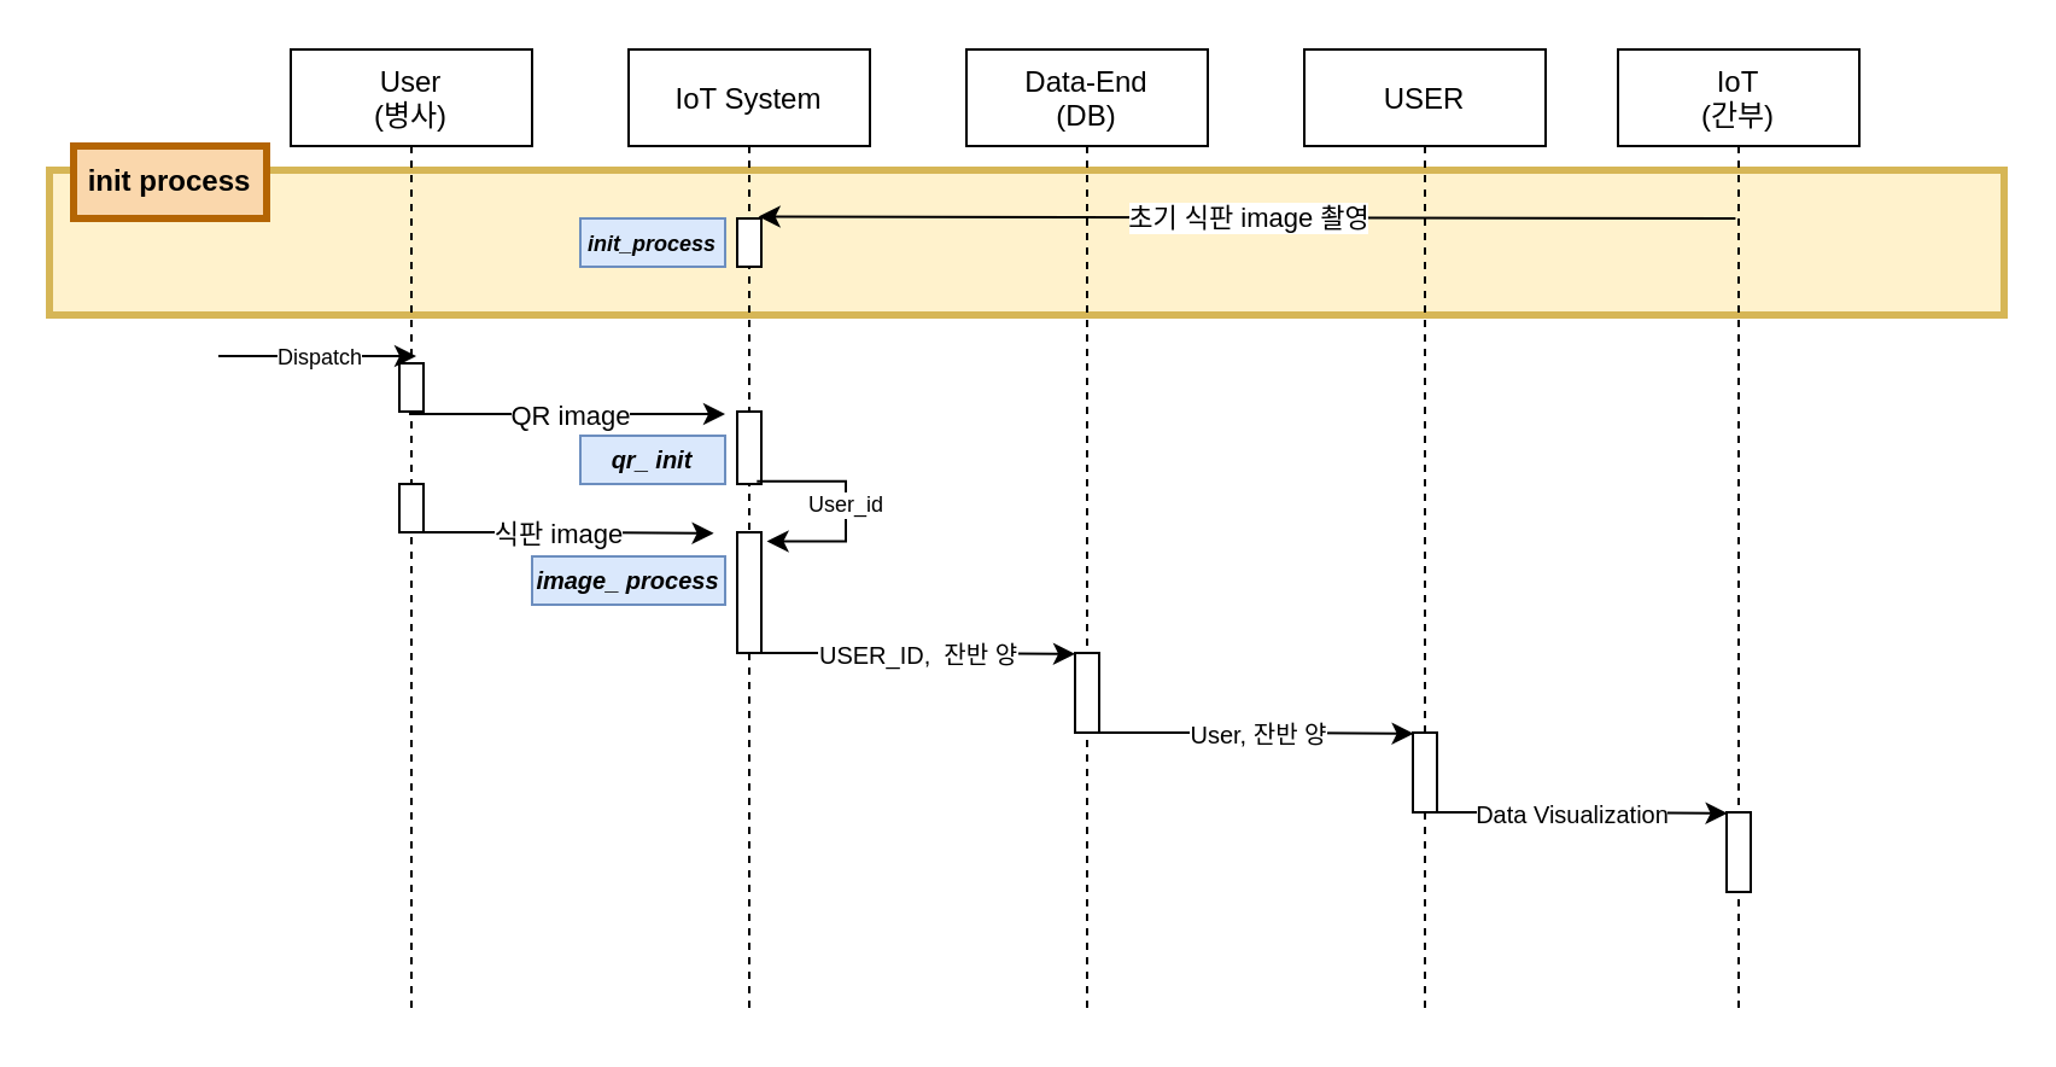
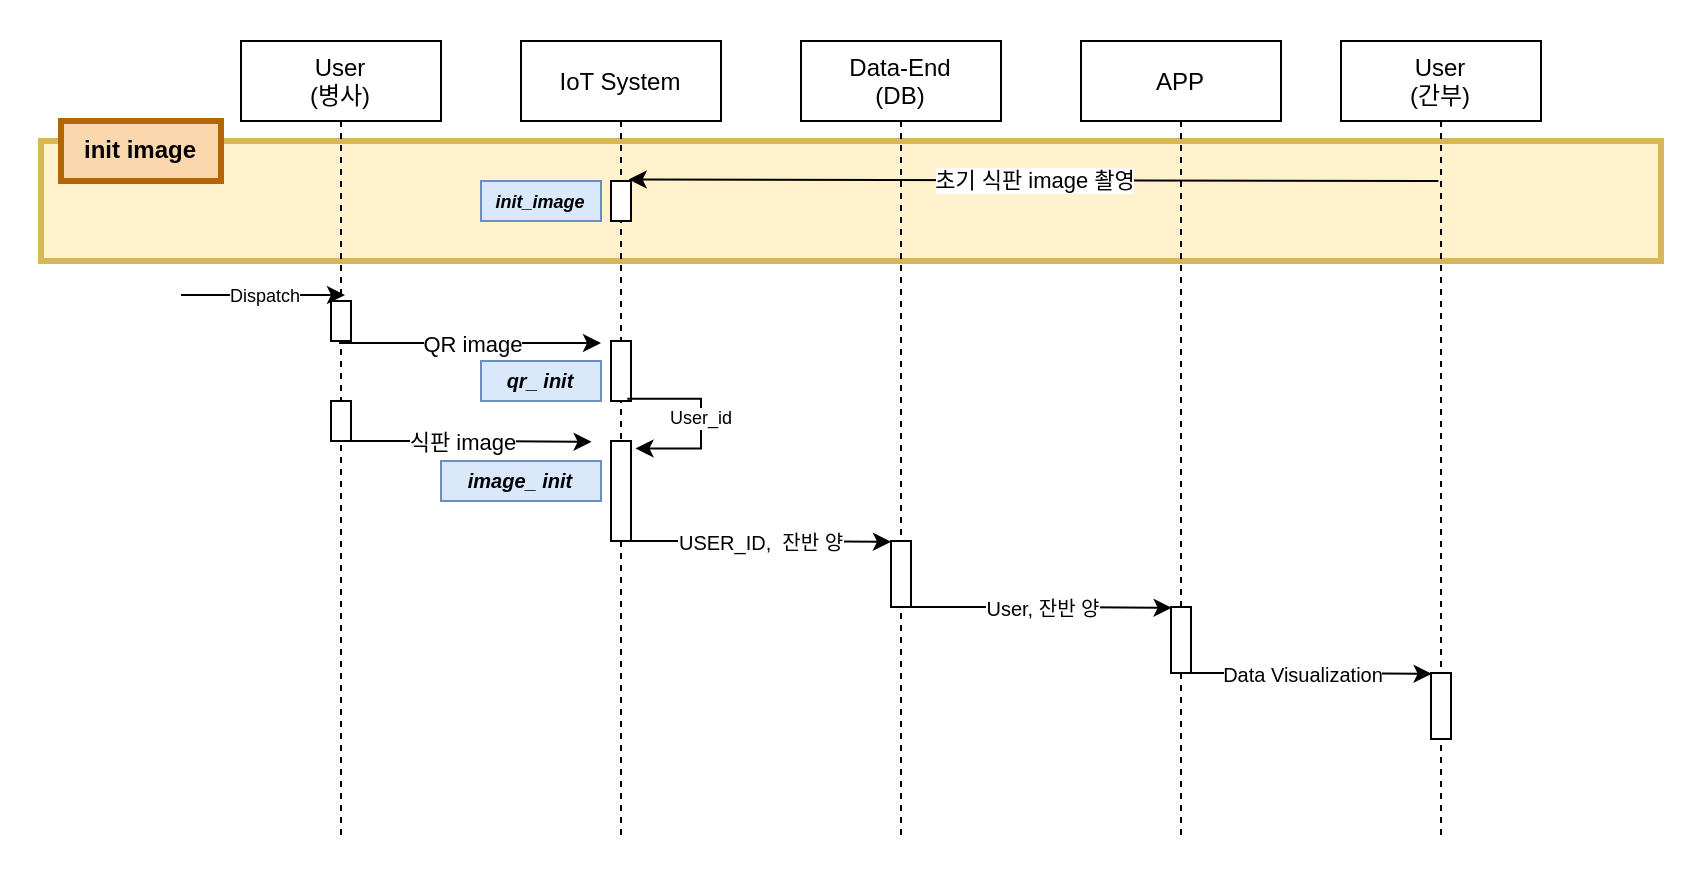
  <mxCell id="0" />
  <mxCell id="1" parent="0" />
  <mxCell id="2" value="" style="rounded=0;whiteSpace=wrap;html=1;fillColor=#fff2cc;strokeColor=#d6b656;strokeWidth=3;" vertex="1" parent="1"><mxGeometry x="20" y="70" width="810" height="60" as="geometry" /></mxCell>
  <mxCell id="3" value="User&#10;(병사)" style="shape=umlLifeline;perimeter=lifelinePerimeter;container=1;collapsible=0;recursiveResize=0;rounded=0;shadow=0;strokeWidth=1;" parent="1" vertex="1"><mxGeometry x="120" y="20" width="100" height="400" as="geometry" /></mxCell>
  <mxCell id="4" value="" style="points=[];perimeter=orthogonalPerimeter;rounded=0;shadow=0;strokeWidth=1;" parent="3" vertex="1"><mxGeometry x="45" y="130" width="10" height="20" as="geometry" /></mxCell>
  <mxCell id="5" value="" style="endArrow=classic;html=1;rounded=0;edgeStyle=orthogonalEdgeStyle;exitX=0.497;exitY=0.502;exitDx=0;exitDy=0;exitPerimeter=0;" edge="1" parent="3"><mxGeometry relative="1" as="geometry"><mxPoint x="45.0" y="200.0" as="sourcePoint" /><mxPoint x="175.3" y="200.4" as="targetPoint" /><Array as="points"><mxPoint x="115.3" y="200.4" /><mxPoint x="183.3" y="200.4" /></Array></mxGeometry></mxCell>
  <mxCell id="6" value="식판 image" style="edgeLabel;resizable=0;html=1;align=center;verticalAlign=middle;" connectable="0" vertex="1" parent="5"><mxGeometry relative="1" as="geometry" /></mxCell>
  <mxCell id="7" value="" style="points=[];perimeter=orthogonalPerimeter;rounded=0;shadow=0;strokeWidth=1;" vertex="1" parent="3"><mxGeometry x="45" y="180" width="10" height="20" as="geometry" /></mxCell>
  <mxCell id="8" value="IoT System" style="shape=umlLifeline;perimeter=lifelinePerimeter;container=1;collapsible=0;recursiveResize=0;rounded=0;shadow=0;strokeWidth=1;" vertex="1" parent="1"><mxGeometry x="260" y="20" width="100" height="400" as="geometry" /></mxCell>
  <mxCell id="9" value="" style="points=[];perimeter=orthogonalPerimeter;rounded=0;shadow=0;strokeWidth=1;" vertex="1" parent="8"><mxGeometry x="45" y="70" width="10" height="20" as="geometry" /></mxCell>
  <mxCell id="10" value="" style="points=[];perimeter=orthogonalPerimeter;rounded=0;shadow=0;strokeWidth=1;" vertex="1" parent="8"><mxGeometry x="45" y="150" width="10" height="30" as="geometry" /></mxCell>
  <mxCell id="11" value="&lt;font size=&quot;1&quot;&gt;&lt;b&gt;&lt;i&gt;qr_ init&lt;/i&gt;&lt;/b&gt;&lt;/font&gt;" style="text;html=1;strokeColor=#6c8ebf;fillColor=#dae8fc;align=center;verticalAlign=middle;whiteSpace=wrap;rounded=0;" vertex="1" parent="8"><mxGeometry x="-20" y="160" width="60" height="20" as="geometry" /></mxCell>
- <mxCell id="12" value="&lt;font size=&quot;1&quot;&gt;&lt;b&gt;&lt;i&gt;image_ process&lt;/i&gt;&lt;/b&gt;&lt;/font&gt;" style="text;html=1;strokeColor=#6c8ebf;fillColor=#dae8fc;align=center;verticalAlign=middle;whiteSpace=wrap;rounded=0;" vertex="1" parent="8"><mxGeometry x="-40" y="210" width="80" height="20" as="geometry" /></mxCell>
+ <mxCell id="12" value="&lt;font size=&quot;1&quot;&gt;&lt;b&gt;&lt;i&gt;image_ init&lt;/i&gt;&lt;/b&gt;&lt;/font&gt;" style="text;html=1;strokeColor=#6c8ebf;fillColor=#dae8fc;align=center;verticalAlign=middle;whiteSpace=wrap;rounded=0;" vertex="1" parent="8"><mxGeometry x="-40" y="210" width="80" height="20" as="geometry" /></mxCell>
  <mxCell id="13" value="" style="points=[];perimeter=orthogonalPerimeter;rounded=0;shadow=0;strokeWidth=1;" vertex="1" parent="8"><mxGeometry x="45" y="200" width="10" height="50" as="geometry" /></mxCell>
  <mxCell id="14" value="User_id" style="endArrow=classic;html=1;rounded=0;fontSize=9;edgeStyle=orthogonalEdgeStyle;exitX=0.814;exitY=0.963;exitDx=0;exitDy=0;exitPerimeter=0;entryX=1.228;entryY=0.074;entryDx=0;entryDy=0;entryPerimeter=0;" edge="1" parent="8" source="10" target="13"><mxGeometry width="50" height="50" relative="1" as="geometry"><mxPoint x="120" y="190" as="sourcePoint" /><mxPoint x="130" y="200" as="targetPoint" /><Array as="points"><mxPoint x="90" y="179" /><mxPoint x="90" y="204" /></Array></mxGeometry></mxCell>
- <mxCell id="15" value="USER" style="shape=umlLifeline;perimeter=lifelinePerimeter;container=1;collapsible=0;recursiveResize=0;rounded=0;shadow=0;strokeWidth=1;" vertex="1" parent="1"><mxGeometry x="540" y="20" width="100" height="400" as="geometry" /></mxCell>
+ <mxCell id="15" value="APP" style="shape=umlLifeline;perimeter=lifelinePerimeter;container=1;collapsible=0;recursiveResize=0;rounded=0;shadow=0;strokeWidth=1;" vertex="1" parent="1"><mxGeometry x="540" y="20" width="100" height="400" as="geometry" /></mxCell>
  <mxCell id="16" value="" style="points=[];perimeter=orthogonalPerimeter;rounded=0;shadow=0;strokeWidth=1;" vertex="1" parent="15"><mxGeometry x="45" y="283" width="10" height="33" as="geometry" /></mxCell>
  <mxCell id="17" value="" style="endArrow=classic;html=1;rounded=0;edgeStyle=orthogonalEdgeStyle;exitX=0.497;exitY=0.502;exitDx=0;exitDy=0;exitPerimeter=0;" edge="1" parent="15"><mxGeometry relative="1" as="geometry"><mxPoint x="45" y="316.0" as="sourcePoint" /><mxPoint x="175.3" y="316.4" as="targetPoint" /><Array as="points"><mxPoint x="115.3" y="316.4" /><mxPoint x="183.3" y="316.4" /></Array></mxGeometry></mxCell>
  <mxCell id="18" value="&lt;span style=&quot;font-size: 10px&quot;&gt;Data Visualization&lt;/span&gt;" style="edgeLabel;resizable=0;html=1;align=center;verticalAlign=middle;" connectable="0" vertex="1" parent="17"><mxGeometry relative="1" as="geometry" /></mxCell>
  <mxCell id="19" value="Data-End&#10;(DB)" style="shape=umlLifeline;perimeter=lifelinePerimeter;container=1;collapsible=0;recursiveResize=0;rounded=0;shadow=0;strokeWidth=1;" vertex="1" parent="1"><mxGeometry x="400" y="20" width="100" height="400" as="geometry" /></mxCell>
  <mxCell id="20" value="" style="points=[];perimeter=orthogonalPerimeter;rounded=0;shadow=0;strokeWidth=1;" vertex="1" parent="19"><mxGeometry x="45" y="250" width="10" height="33" as="geometry" /></mxCell>
  <mxCell id="21" value="" style="endArrow=classic;html=1;rounded=0;edgeStyle=orthogonalEdgeStyle;exitX=0.497;exitY=0.502;exitDx=0;exitDy=0;exitPerimeter=0;" edge="1" parent="19"><mxGeometry relative="1" as="geometry"><mxPoint x="-85.3" y="250" as="sourcePoint" /><mxPoint x="45.0" y="250.4" as="targetPoint" /><Array as="points"><mxPoint x="-15" y="250.4" /><mxPoint x="53" y="250.4" /></Array></mxGeometry></mxCell>
  <mxCell id="22" value="&lt;font style=&quot;font-size: 10px&quot;&gt;USER_ID,&amp;nbsp; 잔반 양&lt;/font&gt;" style="edgeLabel;resizable=0;html=1;align=center;verticalAlign=middle;" connectable="0" vertex="1" parent="21"><mxGeometry relative="1" as="geometry" /></mxCell>
  <mxCell id="23" value="" style="endArrow=classic;html=1;rounded=0;edgeStyle=orthogonalEdgeStyle;exitX=0.497;exitY=0.502;exitDx=0;exitDy=0;exitPerimeter=0;" edge="1" parent="19"><mxGeometry relative="1" as="geometry"><mxPoint x="55.0" y="283" as="sourcePoint" /><mxPoint x="185.3" y="283.4" as="targetPoint" /><Array as="points"><mxPoint x="125.3" y="283.4" /><mxPoint x="193.3" y="283.4" /></Array></mxGeometry></mxCell>
  <mxCell id="24" value="&lt;span style=&quot;font-size: 10px&quot;&gt;User, 잔반 양&lt;/span&gt;" style="edgeLabel;resizable=0;html=1;align=center;verticalAlign=middle;" connectable="0" vertex="1" parent="23"><mxGeometry relative="1" as="geometry" /></mxCell>
- <mxCell id="25" value="IoT&#10;(간부)" style="shape=umlLifeline;perimeter=lifelinePerimeter;container=1;collapsible=0;recursiveResize=0;rounded=0;shadow=0;strokeWidth=1;" parent="1" vertex="1"><mxGeometry x="670" y="20" width="100" height="400" as="geometry" /></mxCell>
+ <mxCell id="25" value="User&#10;(간부)" style="shape=umlLifeline;perimeter=lifelinePerimeter;container=1;collapsible=0;recursiveResize=0;rounded=0;shadow=0;strokeWidth=1;" parent="1" vertex="1"><mxGeometry x="670" y="20" width="100" height="400" as="geometry" /></mxCell>
  <mxCell id="26" value="" style="points=[];perimeter=orthogonalPerimeter;rounded=0;shadow=0;strokeWidth=1;" vertex="1" parent="25"><mxGeometry x="45" y="316" width="10" height="33" as="geometry" /></mxCell>
  <mxCell id="27" value="" style="endArrow=classic;html=1;rounded=0;edgeStyle=orthogonalEdgeStyle;" edge="1" parent="1"><mxGeometry relative="1" as="geometry"><mxPoint x="169" y="171" as="sourcePoint" /><mxPoint x="300" y="171" as="targetPoint" /><Array as="points"><mxPoint x="169" y="171" /></Array></mxGeometry></mxCell>
  <mxCell id="28" value="QR image" style="edgeLabel;resizable=0;html=1;align=center;verticalAlign=middle;" connectable="0" vertex="1" parent="27"><mxGeometry relative="1" as="geometry" /></mxCell>
  <mxCell id="29" value="" style="endArrow=classic;html=1;rounded=0;edgeStyle=orthogonalEdgeStyle;entryX=0.883;entryY=-0.038;entryDx=0;entryDy=0;entryPerimeter=0;exitX=0.487;exitY=0.175;exitDx=0;exitDy=0;exitPerimeter=0;" edge="1" parent="1" source="25" target="9"><mxGeometry relative="1" as="geometry"><mxPoint x="714" y="89" as="sourcePoint" /><mxPoint x="520" y="320" as="targetPoint" /><Array as="points"><mxPoint x="714" y="90" /></Array></mxGeometry></mxCell>
  <mxCell id="30" value="초기 식판 image 촬영" style="edgeLabel;resizable=0;html=1;align=center;verticalAlign=middle;fillColor=#FFFFCC;" connectable="0" vertex="1" parent="29"><mxGeometry relative="1" as="geometry" /></mxCell>
- <mxCell id="31" value="&lt;b&gt;init process&lt;/b&gt;" style="text;html=1;strokeColor=#b46504;fillColor=#fad7ac;align=center;verticalAlign=middle;whiteSpace=wrap;rounded=0;strokeWidth=3;" vertex="1" parent="1"><mxGeometry x="30" y="60" width="80" height="30" as="geometry" /></mxCell>
- <mxCell id="32" value="&lt;font style=&quot;font-size: 9px&quot;&gt;&lt;b&gt;&lt;i&gt;init_process&lt;/i&gt;&lt;/b&gt;&lt;/font&gt;" style="text;html=1;strokeColor=#6c8ebf;fillColor=#dae8fc;align=center;verticalAlign=middle;whiteSpace=wrap;rounded=0;" vertex="1" parent="1"><mxGeometry x="240" y="90" width="60" height="20" as="geometry" /></mxCell>
+ <mxCell id="31" value="&lt;b&gt;init image&lt;/b&gt;" style="text;html=1;strokeColor=#b46504;fillColor=#fad7ac;align=center;verticalAlign=middle;whiteSpace=wrap;rounded=0;strokeWidth=3;" vertex="1" parent="1"><mxGeometry x="30" y="60" width="80" height="30" as="geometry" /></mxCell>
+ <mxCell id="32" value="&lt;font style=&quot;font-size: 9px&quot;&gt;&lt;b&gt;&lt;i&gt;init_image&lt;/i&gt;&lt;/b&gt;&lt;/font&gt;" style="text;html=1;strokeColor=#6c8ebf;fillColor=#dae8fc;align=center;verticalAlign=middle;whiteSpace=wrap;rounded=0;" vertex="1" parent="1"><mxGeometry x="240" y="90" width="60" height="20" as="geometry" /></mxCell>
  <mxCell id="33" value="" style="endArrow=classic;html=1;rounded=0;fontSize=9;edgeStyle=orthogonalEdgeStyle;" edge="1" parent="1"><mxGeometry relative="1" as="geometry"><mxPoint x="90" y="147" as="sourcePoint" /><mxPoint x="172" y="147" as="targetPoint" /><Array as="points"><mxPoint x="90" y="147" /></Array></mxGeometry></mxCell>
  <mxCell id="34" value="Dispatch" style="edgeLabel;resizable=0;html=1;align=center;verticalAlign=middle;fontSize=9;strokeWidth=3;fillColor=#FFFFCC;" connectable="0" vertex="1" parent="33"><mxGeometry relative="1" as="geometry" /></mxCell>
